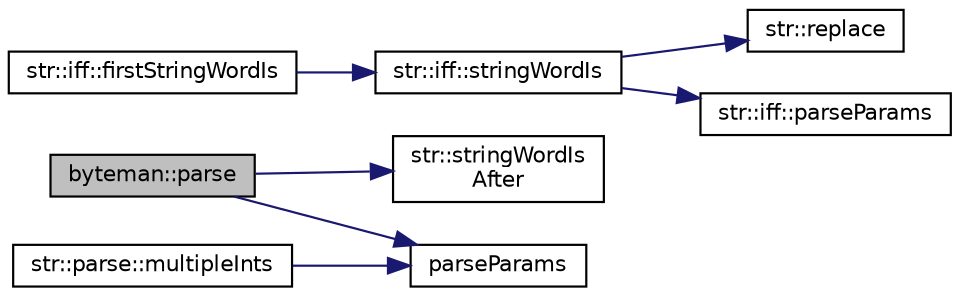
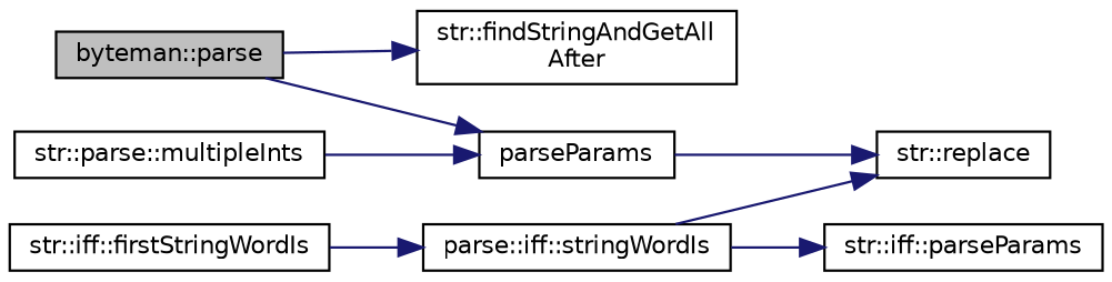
  digraph {
    fontname="DejaVu Sans"
    rankdir=LR
    node [color=black fillcolor=white fontname="DejaVu Sans" fontsize=10 shape=record style=filled]
    edge [color=midnightblue fontname="DejaVu Sans" fontsize=10 labelfontname=Helvetica labelfontsize=10 style=solid]
    n1 [fillcolor=grey75 fontcolor=black height=0.2 label="byteman::parse" width=0.4]
-   n2 [height=0.2 label="str::stringWordIs\lAfter" width=0.4]
+   n2 [height=0.2 label="str::findStringAndGetAll\lAfter" width=0.4]
    n3 [height=0.2 label=parseParams width=0.4]
    n4 [height=0.2 label="str::iff::firstStringWordIs" width=0.4]
-   n5 [height=0.2 label="str::iff::stringWordIs" width=0.4]
+   n5 [height=0.2 label="parse::iff::stringWordIs" width=0.4]
    n6 [height=0.2 label="str::replace" width=0.4]
    n7 [height=0.2 label="str::iff::parseParams" width=0.4]
    n8 [height=0.2 label="str::parse::multipleInts" width=0.4]
    n1 -> n2
    n1 -> n3
+   n3 -> n6
    n4 -> n5
    n5 -> n6
    n5 -> n7
    n8 -> n3
  }
